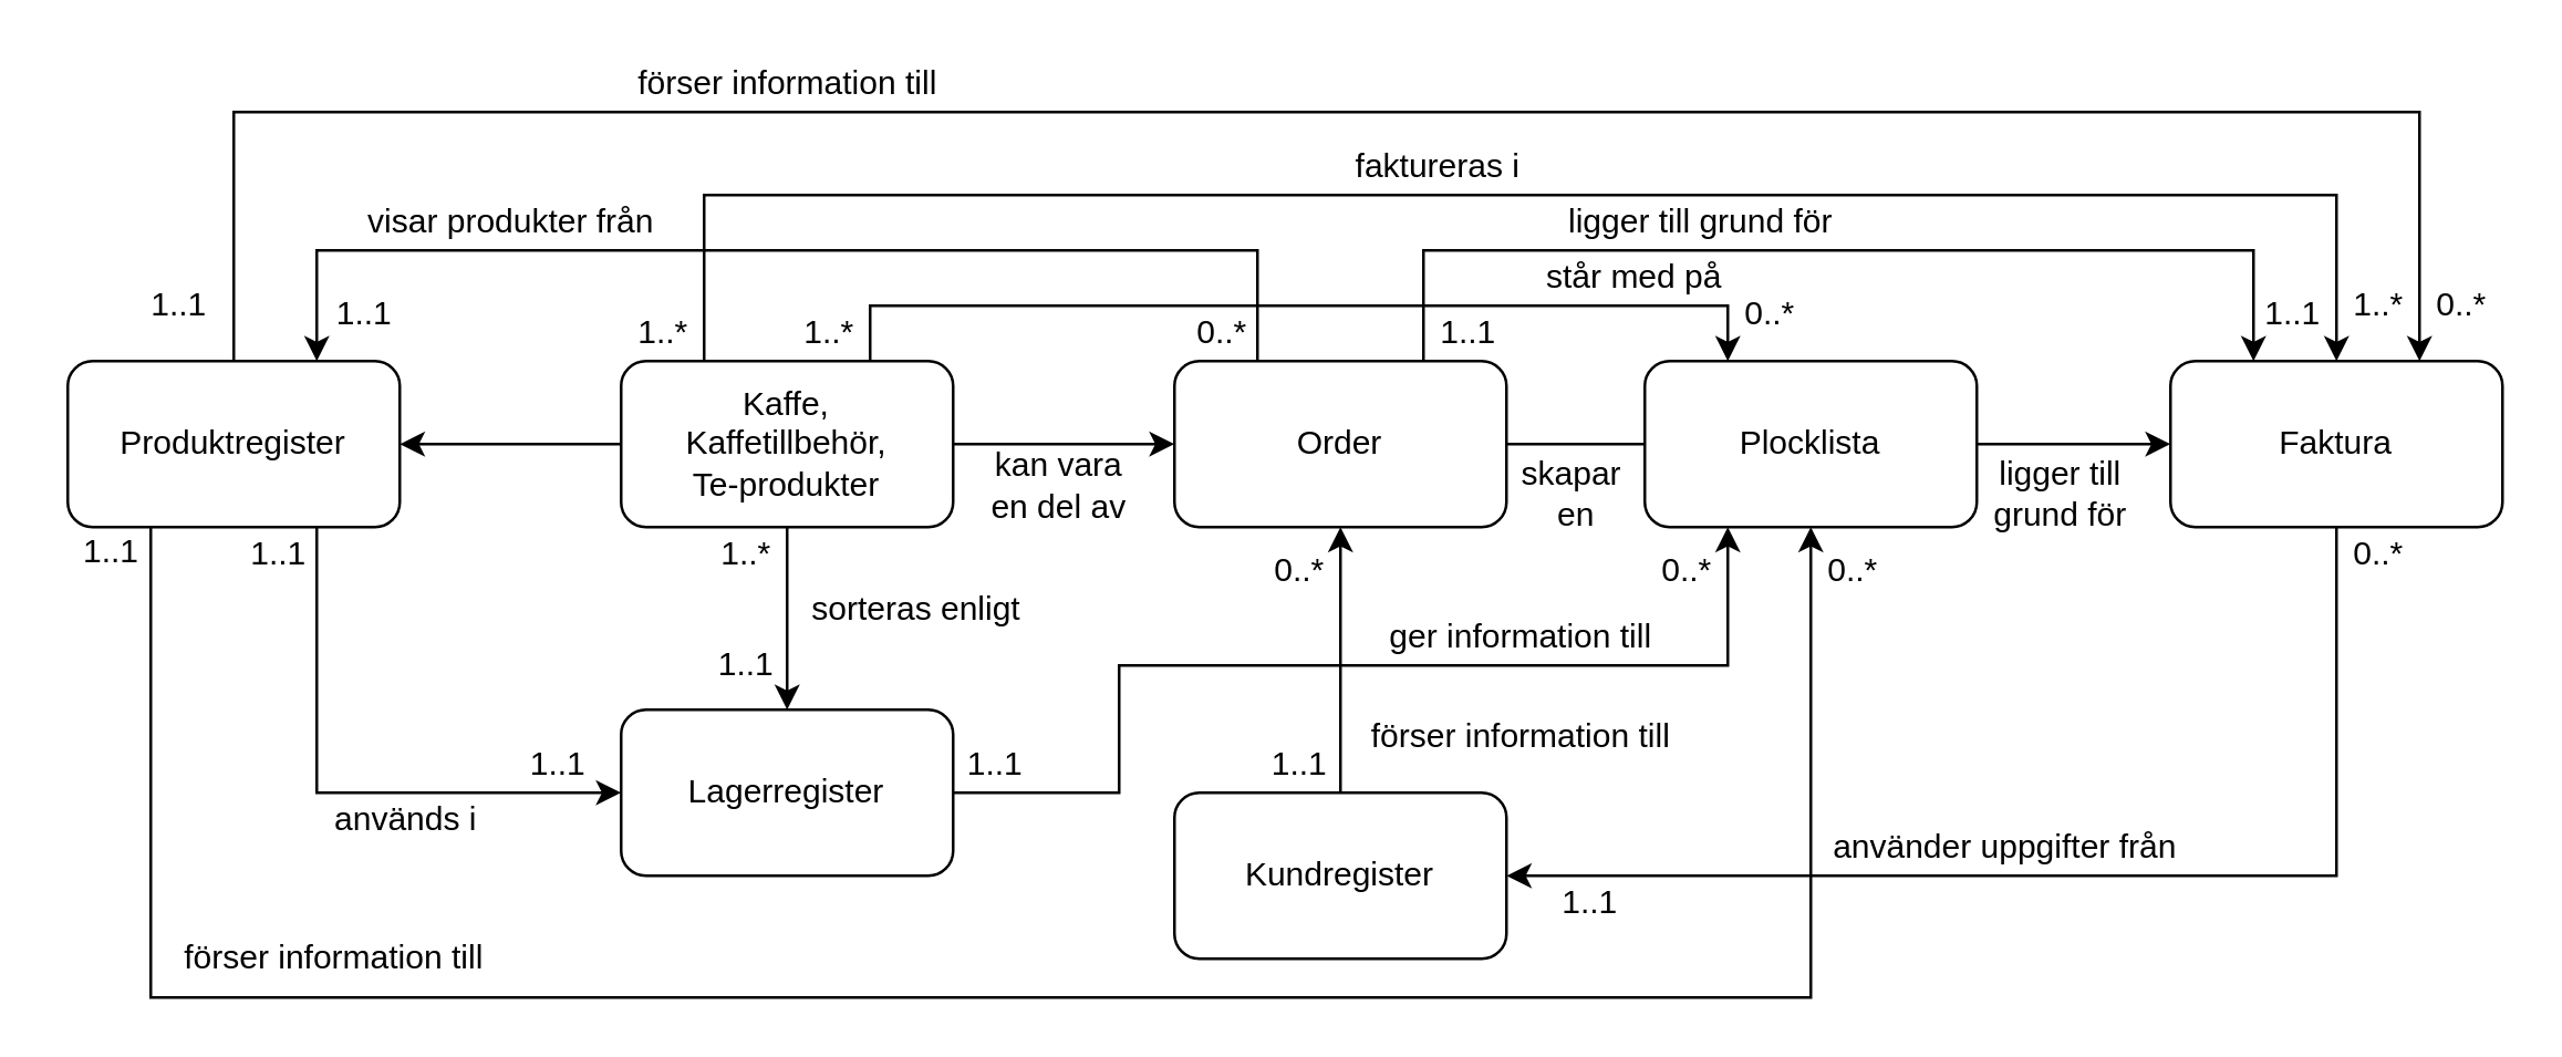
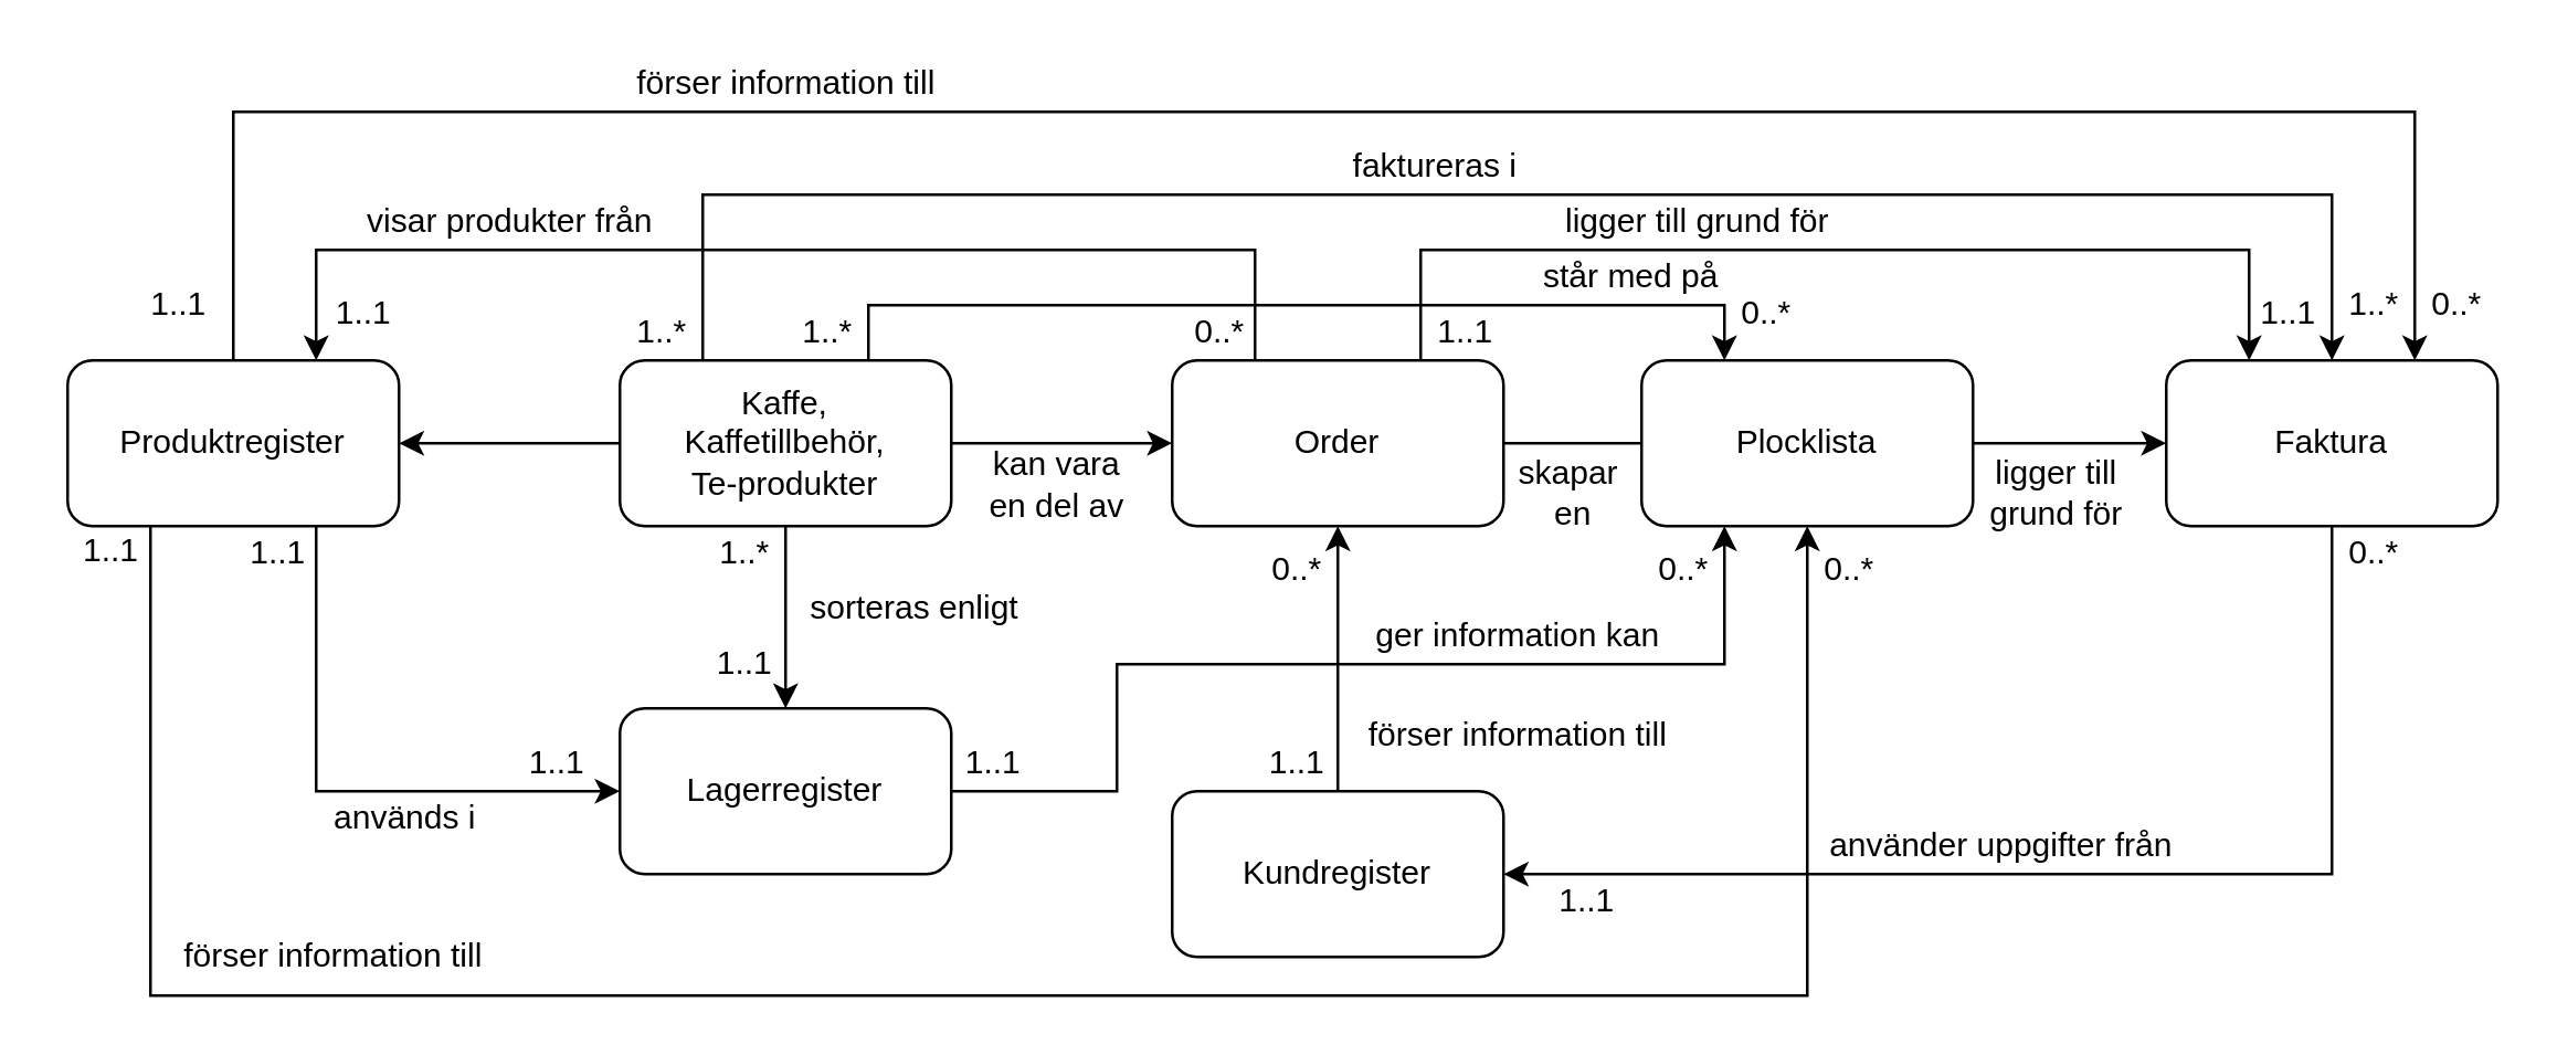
  <mxCell id="0" />
  <mxCell id="1" parent="0" />
  <mxCell id="2" style="edgeStyle=orthogonalEdgeStyle;rounded=0;orthogonalLoop=1;jettySize=auto;html=1;exitX=0.5;exitY=1;exitDx=0;exitDy=0;entryX=0.5;entryY=0;entryDx=0;entryDy=0;" edge="1" parent="1" source="7" target="15"><mxGeometry relative="1" as="geometry"><Array as="points" /></mxGeometry></mxCell>
  <mxCell id="3" style="edgeStyle=orthogonalEdgeStyle;rounded=0;orthogonalLoop=1;jettySize=auto;html=1;exitX=1;exitY=0.5;exitDx=0;exitDy=0;entryX=0;entryY=0.5;entryDx=0;entryDy=0;" edge="1" parent="1" source="7" target="19"><mxGeometry relative="1" as="geometry" /></mxCell>
  <mxCell id="4" style="edgeStyle=orthogonalEdgeStyle;rounded=0;orthogonalLoop=1;jettySize=auto;html=1;exitX=0.75;exitY=0;exitDx=0;exitDy=0;entryX=0.25;entryY=0;entryDx=0;entryDy=0;" edge="1" parent="1" source="7" target="21"><mxGeometry relative="1" as="geometry" /></mxCell>
  <mxCell id="5" style="edgeStyle=orthogonalEdgeStyle;rounded=0;orthogonalLoop=1;jettySize=auto;html=1;exitX=0.25;exitY=0;exitDx=0;exitDy=0;entryX=0.5;entryY=0;entryDx=0;entryDy=0;" edge="1" parent="1" source="7" target="23"><mxGeometry relative="1" as="geometry"><Array as="points"><mxPoint x="254" y="70" /><mxPoint x="844" y="70" /></Array></mxGeometry></mxCell>
  <mxCell id="6" style="edgeStyle=orthogonalEdgeStyle;rounded=0;orthogonalLoop=1;jettySize=auto;html=1;exitX=0;exitY=0.5;exitDx=0;exitDy=0;entryX=1;entryY=0.5;entryDx=0;entryDy=0;" edge="1" parent="1" source="7" target="13"><mxGeometry relative="1" as="geometry"><Array as="points"><mxPoint x="184" y="160" /><mxPoint x="184" y="160" /></Array></mxGeometry></mxCell>
  <mxCell id="7" value="Kaffe,&lt;br&gt;Kaffetillbehör,&lt;br&gt;Te-produkter" style="rounded=1;whiteSpace=wrap;html=1;" vertex="1" parent="1"><mxGeometry x="224" y="130" width="120" height="60" as="geometry" /></mxCell>
  <mxCell id="8" style="edgeStyle=orthogonalEdgeStyle;rounded=0;orthogonalLoop=1;jettySize=auto;html=1;exitX=0.5;exitY=0;exitDx=0;exitDy=0;entryX=0.5;entryY=1;entryDx=0;entryDy=0;" edge="1" parent="1" source="9" target="19"><mxGeometry relative="1" as="geometry"><Array as="points"><mxPoint x="484" y="230" /><mxPoint x="484" y="230" /></Array></mxGeometry></mxCell>
  <mxCell id="9" value="Kundregister" style="rounded=1;whiteSpace=wrap;html=1;" vertex="1" parent="1"><mxGeometry x="424" y="286" width="120" height="60" as="geometry" /></mxCell>
  <mxCell id="10" style="edgeStyle=orthogonalEdgeStyle;rounded=0;orthogonalLoop=1;jettySize=auto;html=1;exitX=0.75;exitY=1;exitDx=0;exitDy=0;entryX=0;entryY=0.5;entryDx=0;entryDy=0;" edge="1" parent="1" source="13" target="15"><mxGeometry relative="1" as="geometry" /></mxCell>
  <mxCell id="11" style="edgeStyle=orthogonalEdgeStyle;rounded=0;orthogonalLoop=1;jettySize=auto;html=1;exitX=0.25;exitY=1;exitDx=0;exitDy=0;entryX=0.5;entryY=1;entryDx=0;entryDy=0;" edge="1" parent="1" source="13" target="21"><mxGeometry relative="1" as="geometry"><Array as="points"><mxPoint x="54" y="360" /><mxPoint x="654" y="360" /></Array></mxGeometry></mxCell>
  <mxCell id="12" style="edgeStyle=orthogonalEdgeStyle;rounded=0;orthogonalLoop=1;jettySize=auto;html=1;exitX=0.5;exitY=0;exitDx=0;exitDy=0;entryX=0.75;entryY=0;entryDx=0;entryDy=0;" edge="1" parent="1" source="13" target="23"><mxGeometry relative="1" as="geometry"><Array as="points"><mxPoint x="84" y="40" /><mxPoint x="874" y="40" /></Array></mxGeometry></mxCell>
  <mxCell id="13" value="Produktregister" style="rounded=1;whiteSpace=wrap;html=1;" vertex="1" parent="1"><mxGeometry x="24" y="130" width="120" height="60" as="geometry" /></mxCell>
  <mxCell id="14" style="edgeStyle=orthogonalEdgeStyle;rounded=0;orthogonalLoop=1;jettySize=auto;html=1;exitX=1;exitY=0.5;exitDx=0;exitDy=0;entryX=0.25;entryY=1;entryDx=0;entryDy=0;" edge="1" parent="1" source="15" target="21"><mxGeometry relative="1" as="geometry"><Array as="points"><mxPoint x="404" y="286" /><mxPoint x="404" y="240" /><mxPoint x="624" y="240" /></Array></mxGeometry></mxCell>
  <mxCell id="15" value="Lagerregister" style="rounded=1;whiteSpace=wrap;html=1;" vertex="1" parent="1"><mxGeometry x="224" y="256" width="120" height="60" as="geometry" /></mxCell>
  <mxCell id="16" style="edgeStyle=orthogonalEdgeStyle;rounded=0;orthogonalLoop=1;jettySize=auto;html=1;exitX=1;exitY=0.5;exitDx=0;exitDy=0;entryX=0;entryY=0.5;entryDx=0;entryDy=0;endArrow=none;" edge="1" parent="1" source="19" target="21"><mxGeometry relative="1" as="geometry" /></mxCell>
  <mxCell id="17" style="edgeStyle=orthogonalEdgeStyle;rounded=0;orthogonalLoop=1;jettySize=auto;html=1;exitX=0.25;exitY=0;exitDx=0;exitDy=0;entryX=0.75;entryY=0;entryDx=0;entryDy=0;" edge="1" parent="1" source="19" target="13"><mxGeometry relative="1" as="geometry"><Array as="points"><mxPoint x="454" y="90" /><mxPoint x="114" y="90" /></Array></mxGeometry></mxCell>
  <mxCell id="18" style="edgeStyle=orthogonalEdgeStyle;rounded=0;orthogonalLoop=1;jettySize=auto;html=1;exitX=0.75;exitY=0;exitDx=0;exitDy=0;entryX=0.25;entryY=0;entryDx=0;entryDy=0;" edge="1" parent="1" source="19" target="23"><mxGeometry relative="1" as="geometry"><Array as="points"><mxPoint x="514" y="90" /><mxPoint x="814" y="90" /></Array></mxGeometry></mxCell>
  <mxCell id="19" value="Order" style="rounded=1;whiteSpace=wrap;html=1;" vertex="1" parent="1"><mxGeometry x="424" y="130" width="120" height="60" as="geometry" /></mxCell>
  <mxCell id="20" style="edgeStyle=orthogonalEdgeStyle;rounded=0;orthogonalLoop=1;jettySize=auto;html=1;exitX=1;exitY=0.5;exitDx=0;exitDy=0;entryX=0;entryY=0.5;entryDx=0;entryDy=0;" edge="1" parent="1" source="21" target="23"><mxGeometry relative="1" as="geometry" /></mxCell>
  <mxCell id="21" value="Plocklista" style="rounded=1;whiteSpace=wrap;html=1;" vertex="1" parent="1"><mxGeometry x="594" y="130" width="120" height="60" as="geometry" /></mxCell>
  <mxCell id="22" style="edgeStyle=orthogonalEdgeStyle;rounded=0;orthogonalLoop=1;jettySize=auto;html=1;exitX=0.5;exitY=1;exitDx=0;exitDy=0;entryX=1;entryY=0.5;entryDx=0;entryDy=0;" edge="1" parent="1" source="23" target="9"><mxGeometry relative="1" as="geometry" /></mxCell>
  <mxCell id="23" value="Faktura" style="rounded=1;whiteSpace=wrap;html=1;" vertex="1" parent="1"><mxGeometry x="784" y="130" width="120" height="60" as="geometry" /></mxCell>
  <mxCell id="24" value="sorteras enligt" style="text;html=1;strokeColor=none;fillColor=none;align=center;verticalAlign=middle;whiteSpace=wrap;rounded=0;" vertex="1" parent="1"><mxGeometry x="291" y="210" width="80" height="20" as="geometry" /></mxCell>
  <mxCell id="25" value="kan vara &lt;br&gt;en del av" style="text;html=1;align=center;verticalAlign=middle;resizable=0;points=[];autosize=1;" vertex="1" parent="1"><mxGeometry x="352" y="160" width="60" height="30" as="geometry" /></mxCell>
  <mxCell id="26" value="står med på" style="text;html=1;align=center;verticalAlign=middle;resizable=0;points=[];autosize=1;" vertex="1" parent="1"><mxGeometry x="550" y="90" width="80" height="20" as="geometry" /></mxCell>
  <mxCell id="27" value="faktureras i" style="text;html=1;align=center;verticalAlign=middle;resizable=0;points=[];autosize=1;" vertex="1" parent="1"><mxGeometry x="484" y="50" width="70" height="20" as="geometry" /></mxCell>
  <mxCell id="28" value="förser information till" style="text;html=1;align=center;verticalAlign=middle;resizable=0;points=[];autosize=1;" vertex="1" parent="1"><mxGeometry x="489" y="256" width="120" height="20" as="geometry" /></mxCell>
  <mxCell id="29" value="används i" style="text;html=1;align=center;verticalAlign=middle;resizable=0;points=[];autosize=1;" vertex="1" parent="1"><mxGeometry x="111" y="286" width="70" height="20" as="geometry" /></mxCell>
  <mxCell id="30" value="förser information till" style="text;html=1;align=center;verticalAlign=middle;resizable=0;points=[];autosize=1;" vertex="1" parent="1"><mxGeometry x="60" y="336" width="120" height="20" as="geometry" /></mxCell>
- <mxCell id="31" value="ger information till" style="text;html=1;align=center;verticalAlign=middle;resizable=0;points=[];autosize=1;" vertex="1" parent="1"><mxGeometry x="494" y="220" width="110" height="20" as="geometry" /></mxCell>
+ <mxCell id="31" value="ger information kan" style="text;html=1;align=center;verticalAlign=middle;resizable=0;points=[];autosize=1;" vertex="1" parent="1"><mxGeometry x="494" y="220" width="110" height="20" as="geometry" /></mxCell>
  <mxCell id="32" value="skapar&amp;nbsp;&lt;br&gt;en" style="text;html=1;align=center;verticalAlign=middle;resizable=0;points=[];autosize=1;" vertex="1" parent="1"><mxGeometry x="544" y="163" width="50" height="30" as="geometry" /></mxCell>
  <mxCell id="33" value="ligger till&lt;br&gt;grund för" style="text;html=1;align=center;verticalAlign=middle;resizable=0;points=[];autosize=1;" vertex="1" parent="1"><mxGeometry x="714" y="163" width="60" height="30" as="geometry" /></mxCell>
  <mxCell id="34" value="använder uppgifter från" style="text;html=1;align=center;verticalAlign=middle;resizable=0;points=[];autosize=1;" vertex="1" parent="1"><mxGeometry x="654" y="296" width="140" height="20" as="geometry" /></mxCell>
  <mxCell id="35" value="förser information till" style="text;html=1;align=center;verticalAlign=middle;resizable=0;points=[];autosize=1;" vertex="1" parent="1"><mxGeometry x="224" y="20" width="120" height="20" as="geometry" /></mxCell>
  <mxCell id="36" value="visar produkter från" style="text;html=1;align=center;verticalAlign=middle;resizable=0;points=[];autosize=1;" vertex="1" parent="1"><mxGeometry x="124" y="70" width="120" height="20" as="geometry" /></mxCell>
  <mxCell id="37" value="ligger till grund för" style="text;html=1;align=center;verticalAlign=middle;resizable=0;points=[];autosize=1;" vertex="1" parent="1"><mxGeometry x="559" y="70" width="110" height="20" as="geometry" /></mxCell>
  <mxCell id="38" value="1..1" style="text;html=1;strokeColor=none;fillColor=none;align=center;verticalAlign=middle;whiteSpace=wrap;rounded=0;" vertex="1" parent="1"><mxGeometry x="20" y="189" width="40" height="20" as="geometry" /></mxCell>
  <mxCell id="39" value="0..*" style="text;html=1;align=center;verticalAlign=middle;resizable=0;points=[];autosize=1;" vertex="1" parent="1"><mxGeometry x="654" y="196" width="30" height="20" as="geometry" /></mxCell>
  <mxCell id="40" value="0..*" style="text;html=1;align=center;verticalAlign=middle;resizable=0;points=[];autosize=1;" vertex="1" parent="1"><mxGeometry x="426" y="110" width="30" height="20" as="geometry" /></mxCell>
  <mxCell id="41" value="1..1" style="text;html=1;align=center;verticalAlign=middle;resizable=0;points=[];autosize=1;" vertex="1" parent="1"><mxGeometry x="111" y="103" width="40" height="20" as="geometry" /></mxCell>
  <mxCell id="42" value="1..1" style="text;html=1;align=center;verticalAlign=middle;resizable=0;points=[];autosize=1;" vertex="1" parent="1"><mxGeometry x="80" y="190" width="40" height="20" as="geometry" /></mxCell>
  <mxCell id="43" value="1..1" style="text;html=1;align=center;verticalAlign=middle;resizable=0;points=[];autosize=1;" vertex="1" parent="1"><mxGeometry x="181" y="266" width="40" height="20" as="geometry" /></mxCell>
  <mxCell id="44" value="1..1" style="text;html=1;align=center;verticalAlign=middle;resizable=0;points=[];autosize=1;" vertex="1" parent="1"><mxGeometry x="44" y="100" width="40" height="20" as="geometry" /></mxCell>
  <mxCell id="45" value="0..*" style="text;html=1;align=center;verticalAlign=middle;resizable=0;points=[];autosize=1;" vertex="1" parent="1"><mxGeometry x="874" y="100" width="30" height="20" as="geometry" /></mxCell>
  <mxCell id="46" value="1..1" style="text;html=1;align=center;verticalAlign=middle;resizable=0;points=[];autosize=1;" vertex="1" parent="1"><mxGeometry x="339" y="266" width="40" height="20" as="geometry" /></mxCell>
  <mxCell id="47" value="0..*" style="text;html=1;align=center;verticalAlign=middle;resizable=0;points=[];autosize=1;" vertex="1" parent="1"><mxGeometry x="594" y="196" width="30" height="20" as="geometry" /></mxCell>
  <mxCell id="48" value="0..*" style="text;html=1;align=center;verticalAlign=middle;resizable=0;points=[];autosize=1;" vertex="1" parent="1"><mxGeometry x="454" y="196" width="30" height="20" as="geometry" /></mxCell>
  <mxCell id="49" value="1..1" style="text;html=1;align=center;verticalAlign=middle;resizable=0;points=[];autosize=1;" vertex="1" parent="1"><mxGeometry x="449" y="266" width="40" height="20" as="geometry" /></mxCell>
  <mxCell id="50" value="1..1" style="text;html=1;align=center;verticalAlign=middle;resizable=0;points=[];autosize=1;" vertex="1" parent="1"><mxGeometry x="808" y="103" width="40" height="20" as="geometry" /></mxCell>
  <mxCell id="51" value="1..1" style="text;html=1;align=center;verticalAlign=middle;resizable=0;points=[];autosize=1;" vertex="1" parent="1"><mxGeometry x="510" y="110" width="40" height="20" as="geometry" /></mxCell>
  <mxCell id="52" value="0..*" style="text;html=1;align=center;verticalAlign=middle;resizable=0;points=[];autosize=1;" vertex="1" parent="1"><mxGeometry x="844" y="190" width="30" height="20" as="geometry" /></mxCell>
  <mxCell id="53" value="1..1" style="text;html=1;align=center;verticalAlign=middle;resizable=0;points=[];autosize=1;" vertex="1" parent="1"><mxGeometry x="554" y="316" width="40" height="20" as="geometry" /></mxCell>
  <mxCell id="54" value="1..*" style="text;html=1;align=center;verticalAlign=middle;resizable=0;points=[];autosize=1;" vertex="1" parent="1"><mxGeometry x="224" y="110" width="30" height="20" as="geometry" /></mxCell>
  <mxCell id="55" value="1..*" style="text;html=1;align=center;verticalAlign=middle;resizable=0;points=[];autosize=1;" vertex="1" parent="1"><mxGeometry x="844" y="100" width="30" height="20" as="geometry" /></mxCell>
  <mxCell id="56" value="0..*" style="text;html=1;align=center;verticalAlign=middle;resizable=0;points=[];autosize=1;" vertex="1" parent="1"><mxGeometry x="624" y="103" width="30" height="20" as="geometry" /></mxCell>
  <mxCell id="57" value="1..*" style="text;html=1;align=center;verticalAlign=middle;resizable=0;points=[];autosize=1;" vertex="1" parent="1"><mxGeometry x="284" y="110" width="30" height="20" as="geometry" /></mxCell>
  <mxCell id="58" value="1..*" style="text;html=1;align=center;verticalAlign=middle;resizable=0;points=[];autosize=1;" vertex="1" parent="1"><mxGeometry x="254" y="190" width="30" height="20" as="geometry" /></mxCell>
  <mxCell id="59" value="1..1" style="text;html=1;align=center;verticalAlign=middle;resizable=0;points=[];autosize=1;" vertex="1" parent="1"><mxGeometry x="249" y="230" width="40" height="20" as="geometry" /></mxCell>
